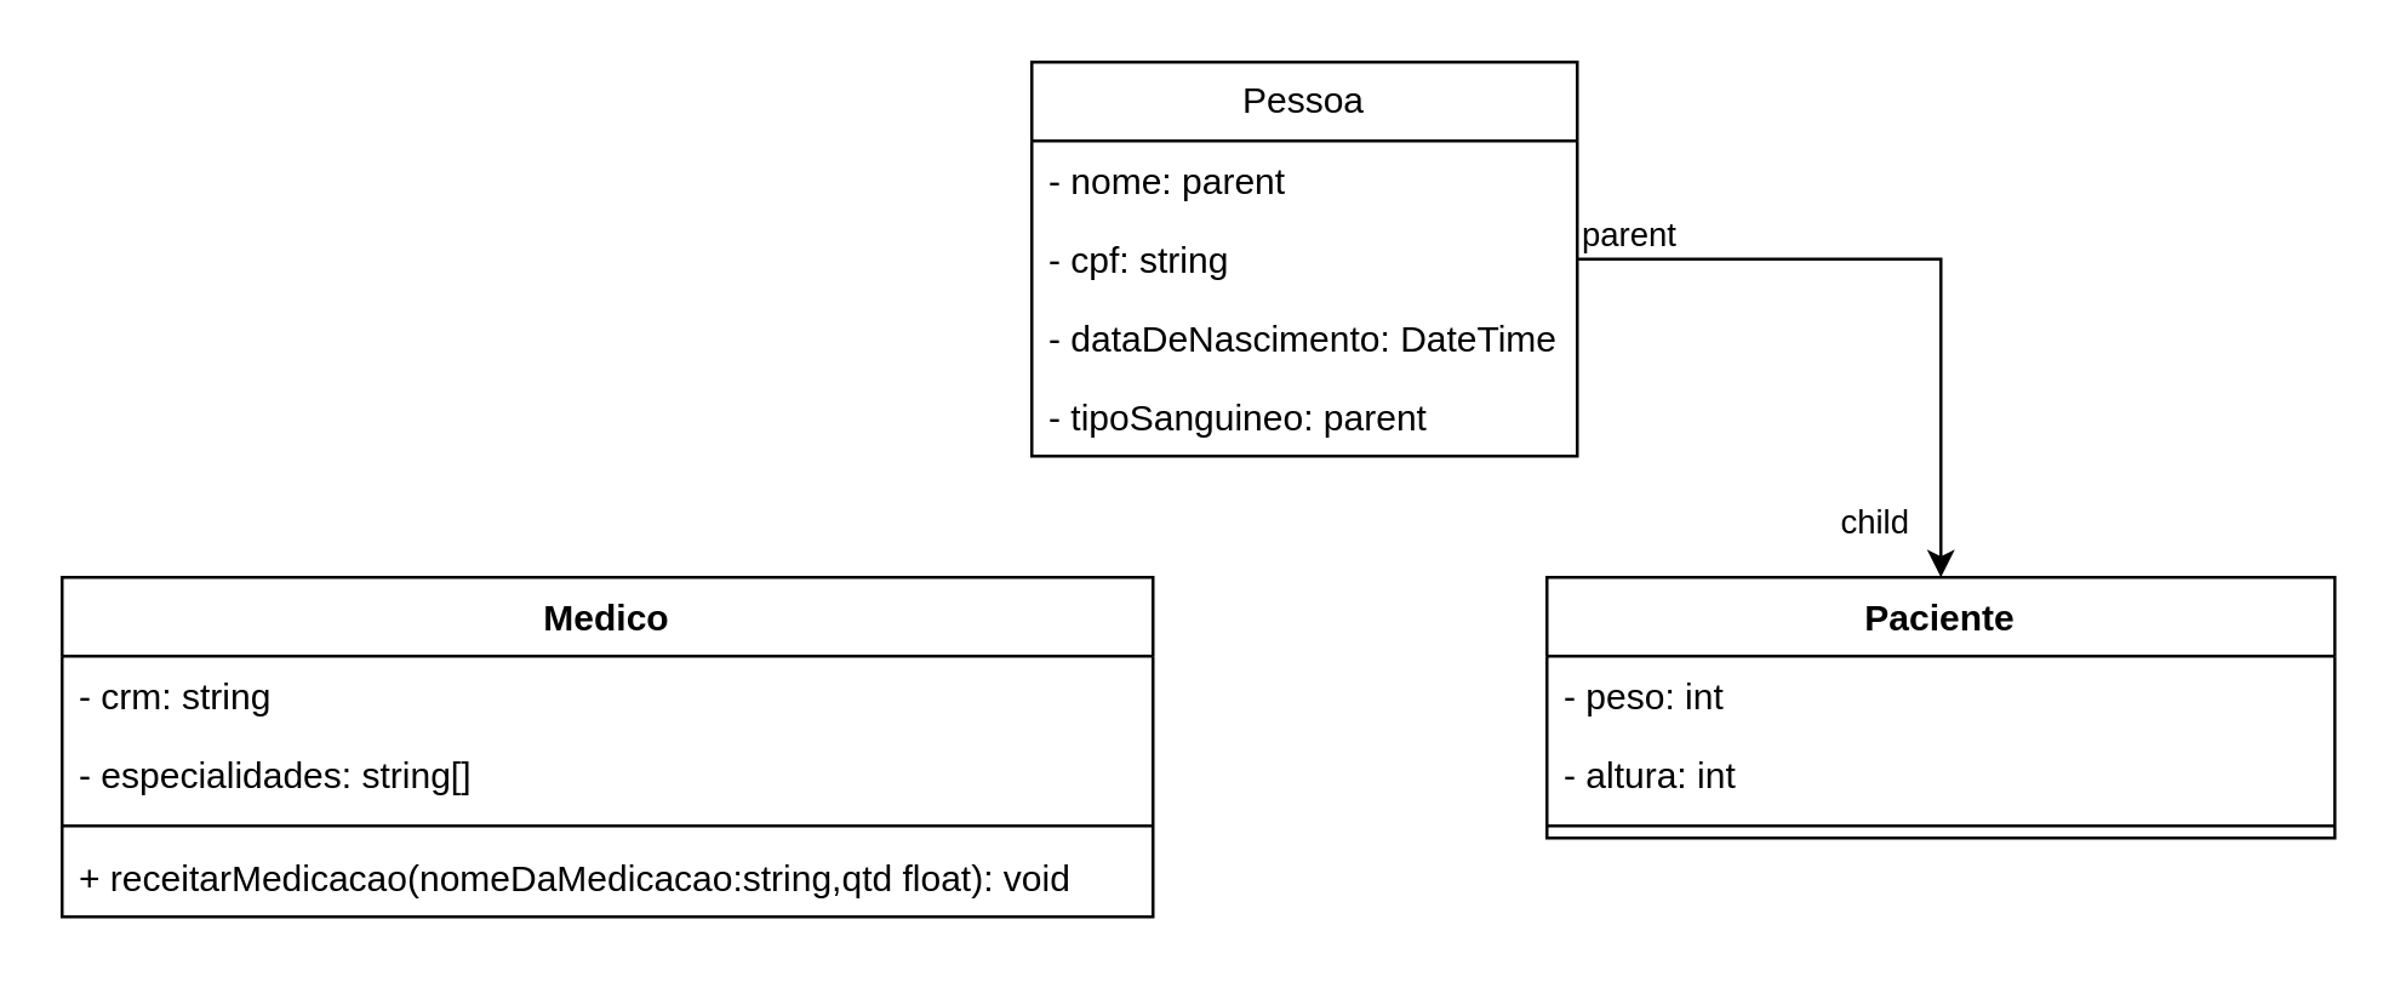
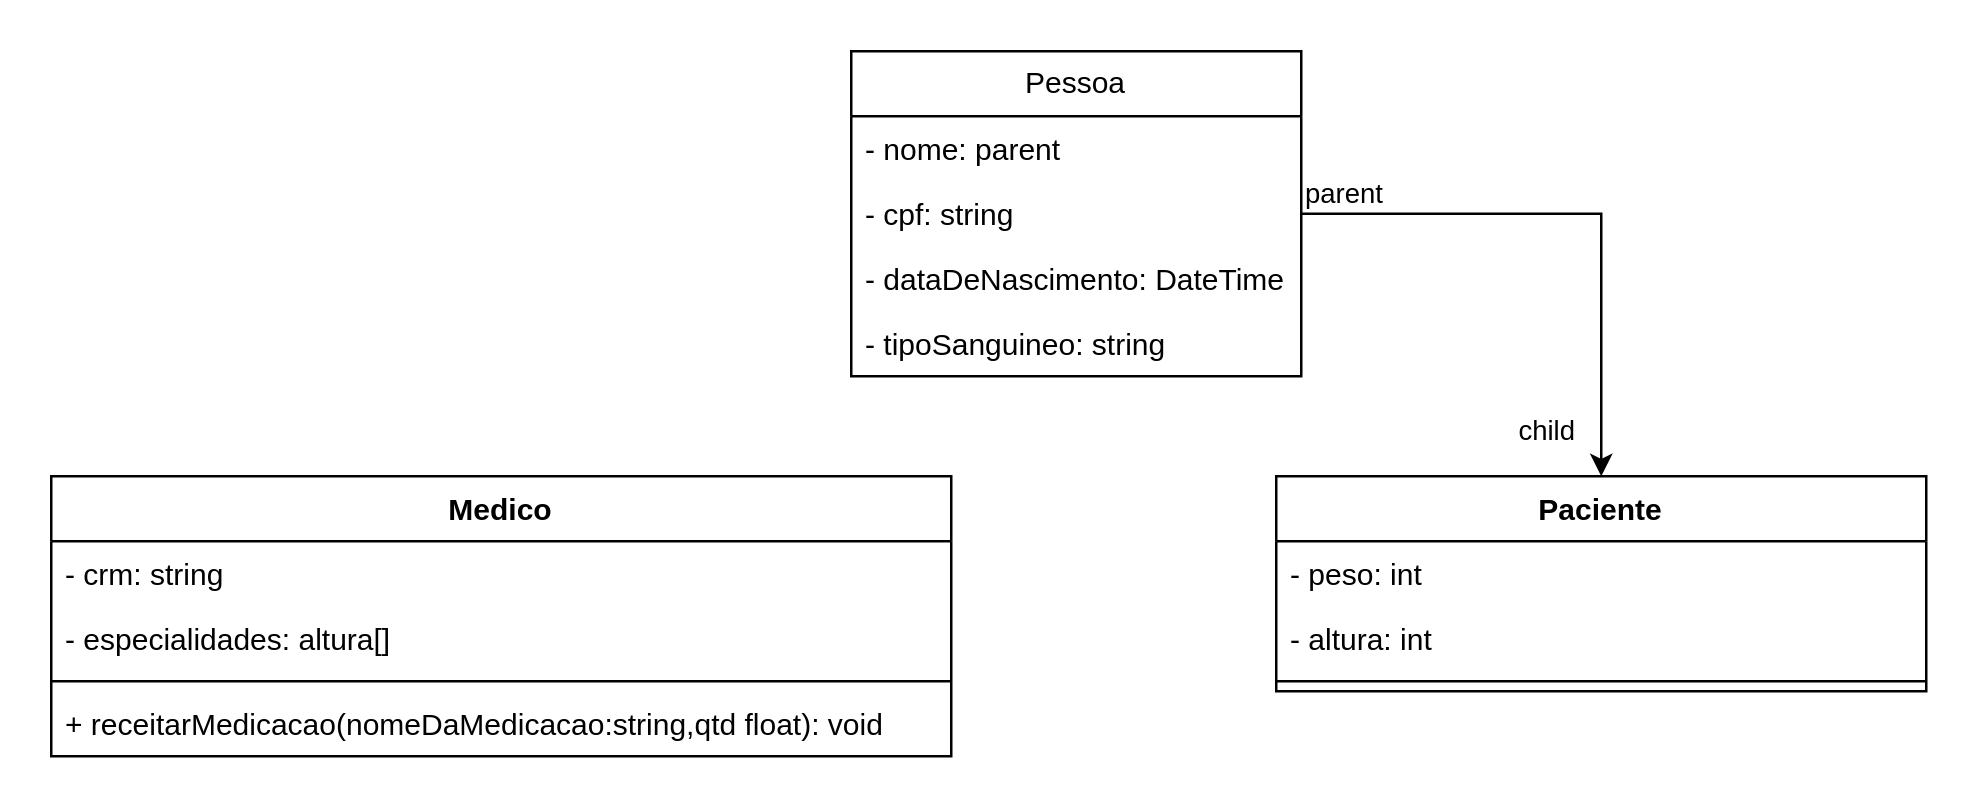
  <mxCell id="0" />
  <mxCell id="1" parent="0" />
  <mxCell id="2" value="Medico" style="swimlane;fontStyle=1;align=center;verticalAlign=top;childLayout=stackLayout;horizontal=1;startSize=26;horizontalStack=0;resizeParent=1;resizeParentMax=0;resizeLast=0;collapsible=1;marginBottom=0;whiteSpace=wrap;html=1;" vertex="1" parent="1"><mxGeometry x="20" y="190" width="360" height="112" as="geometry" /></mxCell>
  <mxCell id="3" value="- crm: string" style="text;strokeColor=none;fillColor=none;align=left;verticalAlign=top;spacingLeft=4;spacingRight=4;overflow=hidden;rotatable=0;points=[[0,0.5],[1,0.5]];portConstraint=eastwest;whiteSpace=wrap;html=1;" vertex="1" parent="2"><mxGeometry y="26" width="360" height="26" as="geometry" /></mxCell>
- <mxCell id="4" value="- especialidades: string[]" style="text;strokeColor=none;fillColor=none;align=left;verticalAlign=top;spacingLeft=4;spacingRight=4;overflow=hidden;rotatable=0;points=[[0,0.5],[1,0.5]];portConstraint=eastwest;whiteSpace=wrap;html=1;" vertex="1" parent="2"><mxGeometry y="52" width="360" height="26" as="geometry" /></mxCell>
+ <mxCell id="4" value="- especialidades: altura[]" style="text;strokeColor=none;fillColor=none;align=left;verticalAlign=top;spacingLeft=4;spacingRight=4;overflow=hidden;rotatable=0;points=[[0,0.5],[1,0.5]];portConstraint=eastwest;whiteSpace=wrap;html=1;" vertex="1" parent="2"><mxGeometry y="52" width="360" height="26" as="geometry" /></mxCell>
  <mxCell id="5" value="" style="line;strokeWidth=1;fillColor=none;align=left;verticalAlign=middle;spacingTop=-1;spacingLeft=3;spacingRight=3;rotatable=0;labelPosition=right;points=[];portConstraint=eastwest;strokeColor=inherit;" vertex="1" parent="2"><mxGeometry y="78" width="360" height="8" as="geometry" /></mxCell>
  <mxCell id="6" value="+ receitarMedicacao(nomeDaMedicacao:string,qtd float): void" style="text;strokeColor=none;fillColor=none;align=left;verticalAlign=top;spacingLeft=4;spacingRight=4;overflow=hidden;rotatable=0;points=[[0,0.5],[1,0.5]];portConstraint=eastwest;whiteSpace=wrap;html=1;" vertex="1" parent="2"><mxGeometry y="86" width="360" height="26" as="geometry" /></mxCell>
  <mxCell id="7" value="Paciente" style="swimlane;fontStyle=1;align=center;verticalAlign=top;childLayout=stackLayout;horizontal=1;startSize=26;horizontalStack=0;resizeParent=1;resizeParentMax=0;resizeLast=0;collapsible=1;marginBottom=0;whiteSpace=wrap;html=1;" vertex="1" parent="1"><mxGeometry x="510" y="190" width="260" height="86" as="geometry" /></mxCell>
  <mxCell id="8" value="- peso: int" style="text;strokeColor=none;fillColor=none;align=left;verticalAlign=top;spacingLeft=4;spacingRight=4;overflow=hidden;rotatable=0;points=[[0,0.5],[1,0.5]];portConstraint=eastwest;whiteSpace=wrap;html=1;" vertex="1" parent="7"><mxGeometry y="26" width="260" height="26" as="geometry" /></mxCell>
  <mxCell id="9" value="- altura: int" style="text;strokeColor=none;fillColor=none;align=left;verticalAlign=top;spacingLeft=4;spacingRight=4;overflow=hidden;rotatable=0;points=[[0,0.5],[1,0.5]];portConstraint=eastwest;whiteSpace=wrap;html=1;" vertex="1" parent="7"><mxGeometry y="52" width="260" height="26" as="geometry" /></mxCell>
  <mxCell id="10" value="" style="line;strokeWidth=1;fillColor=none;align=left;verticalAlign=middle;spacingTop=-1;spacingLeft=3;spacingRight=3;rotatable=0;labelPosition=right;points=[];portConstraint=eastwest;strokeColor=inherit;" vertex="1" parent="7"><mxGeometry y="78" width="260" height="8" as="geometry" /></mxCell>
  <mxCell id="11" value="Pessoa" style="swimlane;fontStyle=0;childLayout=stackLayout;horizontal=1;startSize=26;fillColor=none;horizontalStack=0;resizeParent=1;resizeParentMax=0;resizeLast=0;collapsible=1;marginBottom=0;whiteSpace=wrap;html=1;" vertex="1" parent="1"><mxGeometry x="340" y="20" width="180" height="130" as="geometry" /></mxCell>
  <mxCell id="12" value="- nome: parent" style="text;strokeColor=none;fillColor=none;align=left;verticalAlign=top;spacingLeft=4;spacingRight=4;overflow=hidden;rotatable=0;points=[[0,0.5],[1,0.5]];portConstraint=eastwest;whiteSpace=wrap;html=1;" vertex="1" parent="11"><mxGeometry y="26" width="180" height="26" as="geometry" /></mxCell>
  <mxCell id="13" value="- cpf: string" style="text;strokeColor=none;fillColor=none;align=left;verticalAlign=top;spacingLeft=4;spacingRight=4;overflow=hidden;rotatable=0;points=[[0,0.5],[1,0.5]];portConstraint=eastwest;whiteSpace=wrap;html=1;" vertex="1" parent="11"><mxGeometry y="52" width="180" height="26" as="geometry" /></mxCell>
  <mxCell id="14" value="- dataDeNascimento: DateTime" style="text;strokeColor=none;fillColor=none;align=left;verticalAlign=top;spacingLeft=4;spacingRight=4;overflow=hidden;rotatable=0;points=[[0,0.5],[1,0.5]];portConstraint=eastwest;whiteSpace=wrap;html=1;" vertex="1" parent="11"><mxGeometry y="78" width="180" height="26" as="geometry" /></mxCell>
- <mxCell id="15" value="- tipoSanguineo: parent" style="text;strokeColor=none;fillColor=none;align=left;verticalAlign=top;spacingLeft=4;spacingRight=4;overflow=hidden;rotatable=0;points=[[0,0.5],[1,0.5]];portConstraint=eastwest;whiteSpace=wrap;html=1;" vertex="1" parent="11"><mxGeometry y="104" width="180" height="26" as="geometry" /></mxCell>
+ <mxCell id="15" value="- tipoSanguineo: string" style="text;strokeColor=none;fillColor=none;align=left;verticalAlign=top;spacingLeft=4;spacingRight=4;overflow=hidden;rotatable=0;points=[[0,0.5],[1,0.5]];portConstraint=eastwest;whiteSpace=wrap;html=1;" vertex="1" parent="11"><mxGeometry y="104" width="180" height="26" as="geometry" /></mxCell>
  <mxCell id="16" value="" style="endArrow=classic;html=1;edgeStyle=orthogonalEdgeStyle;rounded=0;exitX=1;exitY=0.5;exitDx=0;exitDy=0;entryX=0.5;entryY=0;entryDx=0;entryDy=0;" edge="1" parent="1" source="13" target="7"><mxGeometry relative="1" as="geometry"><mxPoint x="570" y="120" as="sourcePoint" /><mxPoint x="730" y="120" as="targetPoint" /></mxGeometry></mxCell>
  <mxCell id="17" value="parent" style="edgeLabel;resizable=0;html=1;align=left;verticalAlign=bottom;" connectable="0" vertex="1" parent="16"><mxGeometry x="-1" relative="1" as="geometry" /></mxCell>
  <mxCell id="18" value="child" style="edgeLabel;resizable=0;html=1;align=right;verticalAlign=bottom;" connectable="0" vertex="1" parent="16"><mxGeometry x="1" relative="1" as="geometry"><mxPoint x="-10" y="-10" as="offset" /></mxGeometry></mxCell>
